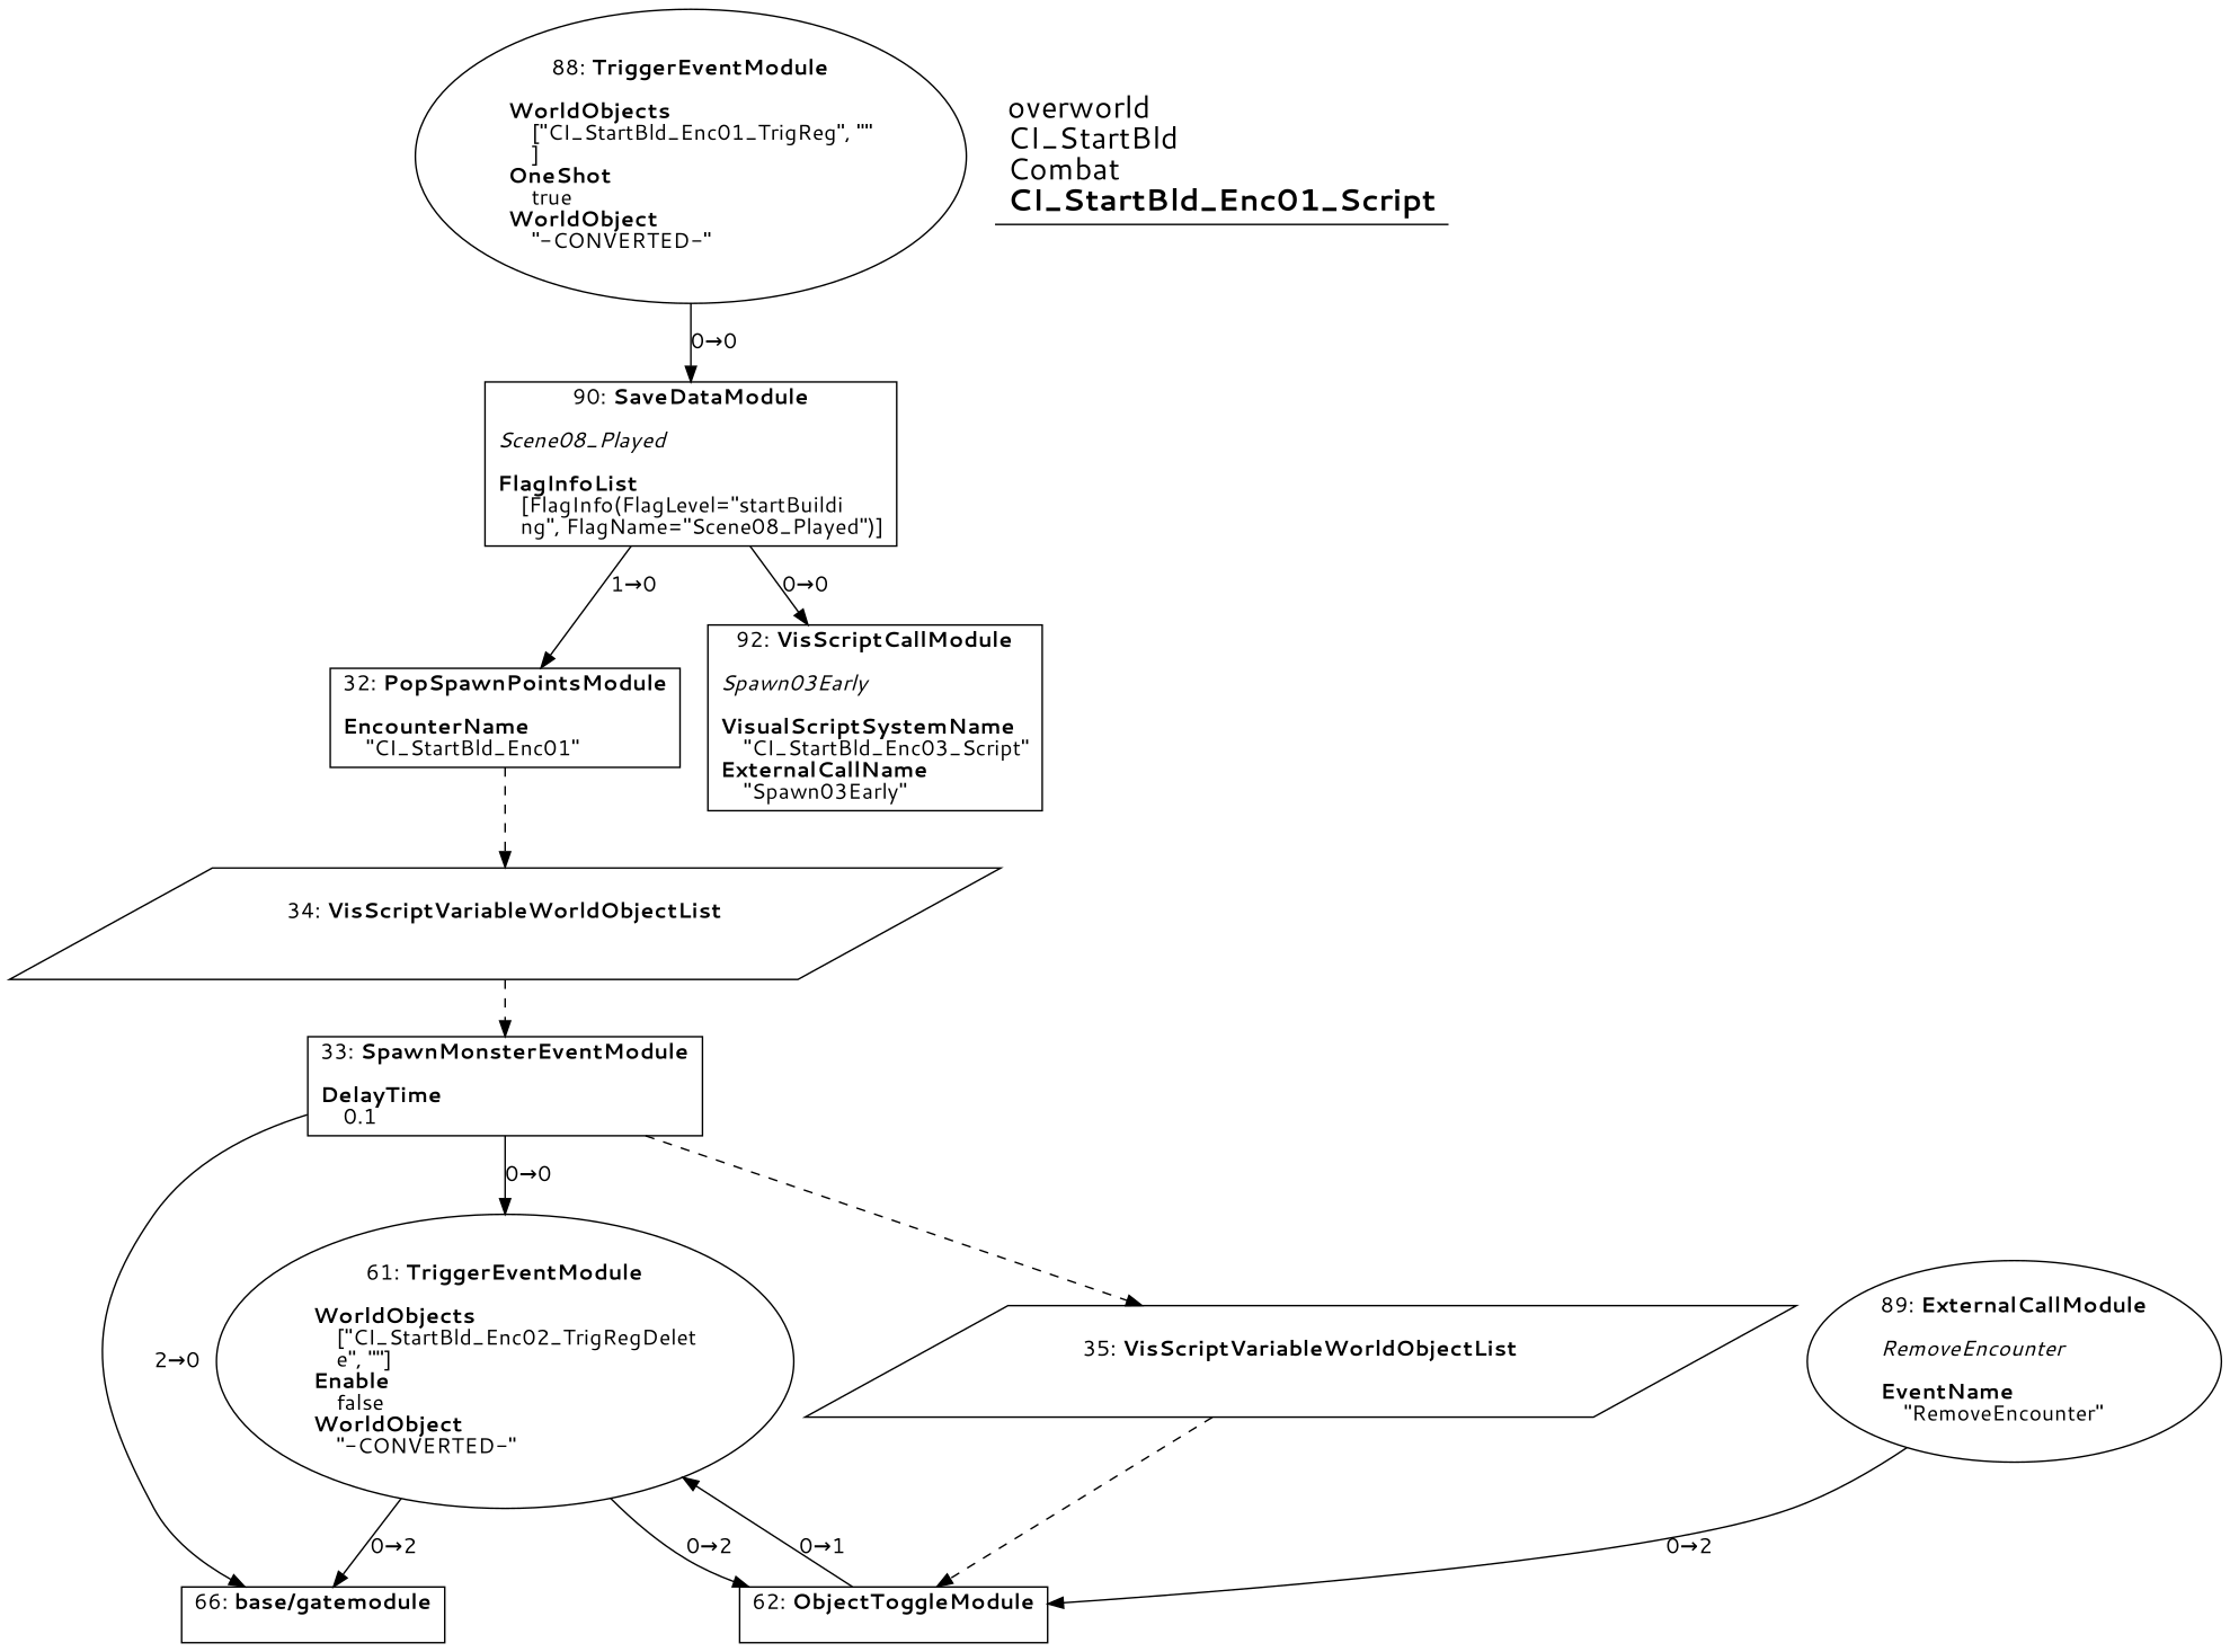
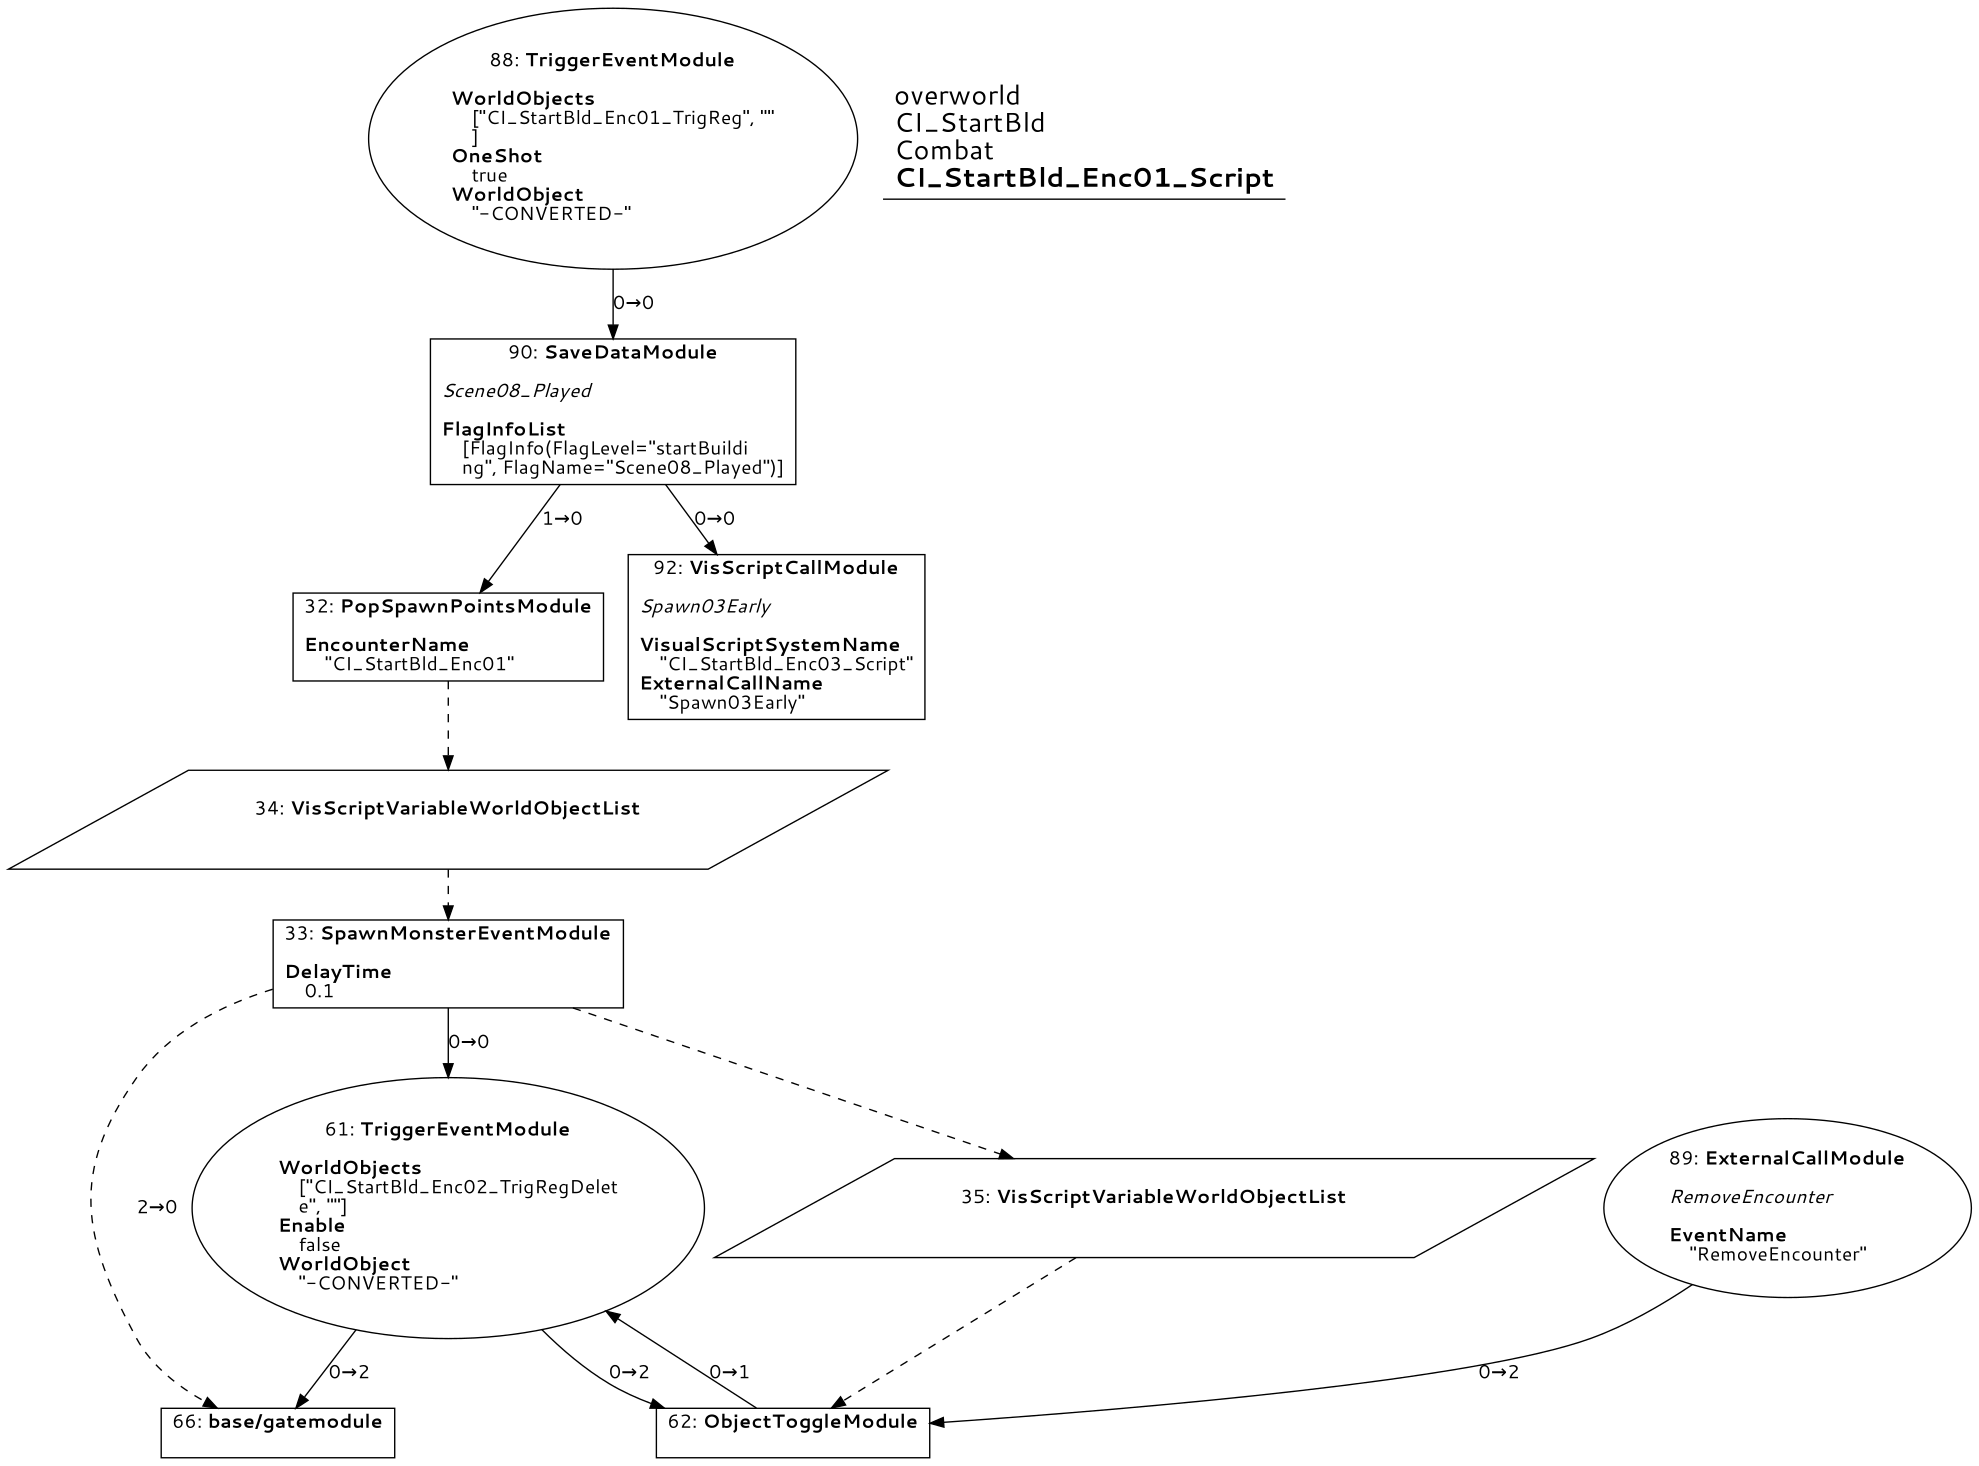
  digraph {
    fontname="Segoe UI"
    splines=spline
    node [fontname="Segoe UI" shape=box]
    edge [fontname="Segoe UI"]
    n1 [label=<32: <b>PopSpawnPointsModule</b><br/><br/><b>EncounterName</b><br align="left"/>    &quot;CI_StartBld_Enc01&quot;<br align="left"/>>]
    n2 [label=<34: <b>VisScriptVariableWorldObjectList</b><br/><br/>> shape=parallelogram]
    n3 [label=<33: <b>SpawnMonsterEventModule</b><br/><br/><b>DelayTime</b><br align="left"/>    0.1<br align="left"/>>]
    n4 [label=<61: <b>TriggerEventModule</b><br/><br/><b>WorldObjects</b><br align="left"/>    [&quot;CI_StartBld_Enc02_TrigRegDelet<br align="left"/>    e&quot;, &quot;&quot;]<br align="left"/><b>Enable</b><br align="left"/>    false<br align="left"/><b>WorldObject</b><br align="left"/>    &quot;-CONVERTED-&quot;<br align="left"/>> shape=oval]
    n5 [label=<66: <b>base/gatemodule</b><br/><br/>>]
    n6 [label=<35: <b>VisScriptVariableWorldObjectList</b><br/><br/>> shape=parallelogram]
    n7 [label=<62: <b>ObjectToggleModule</b><br/><br/>>]
    n8 [label=<88: <b>TriggerEventModule</b><br/><br/><b>WorldObjects</b><br align="left"/>    [&quot;CI_StartBld_Enc01_TrigReg&quot;, &quot;&quot;<br align="left"/>    ]<br align="left"/><b>OneShot</b><br align="left"/>    true<br align="left"/><b>WorldObject</b><br align="left"/>    &quot;-CONVERTED-&quot;<br align="left"/>> shape=oval]
    n9 [label=<90: <b>SaveDataModule</b><br/><br/><i>Scene08_Played<br align="left"/></i><br align="left"/><b>FlagInfoList</b><br align="left"/>    [FlagInfo(FlagLevel=&quot;startBuildi<br align="left"/>    ng&quot;, FlagName=&quot;Scene08_Played&quot;)]<br align="left"/>>]
    n10 [label=<92: <b>VisScriptCallModule</b><br/><br/><i>Spawn03Early<br align="left"/></i><br align="left"/><b>VisualScriptSystemName</b><br align="left"/>    &quot;CI_StartBld_Enc03_Script&quot;<br align="left"/><b>ExternalCallName</b><br align="left"/>    &quot;Spawn03Early&quot;<br align="left"/>>]
    n11 [label=<89: <b>ExternalCallModule</b><br/><br/><i>RemoveEncounter<br align="left"/></i><br align="left"/><b>EventName</b><br align="left"/>    &quot;RemoveEncounter&quot;<br align="left"/>> shape=oval]
    n12 [label=<<font point-size="20">overworld<br align="left"/>CI_StartBld<br align="left"/>Combat<br align="left"/><b>CI_StartBld_Enc01_Script</b><br align="left"/></font>> shape=underline]
    n1 -> n2 [style=dashed]
    n2 -> n3 [style=dashed]
    n3 -> n4 [label="0→0"]
-   n3 -> n5 [label="2→0"]
+   n3 -> n5 [label="2→0" style=dashed]
    n3 -> n6 [style=dashed]
    n4 -> n5 [label="0→2"]
    n4 -> n7 [label="0→2"]
    n6 -> n7 [style=dashed]
    n7 -> n4 [label="0→1"]
    n8 -> n9 [label="0→0"]
    n9 -> n1 [label="1→0"]
    n9 -> n10 [label="0→0"]
    n11 -> n7 [label="0→2"]
  }
